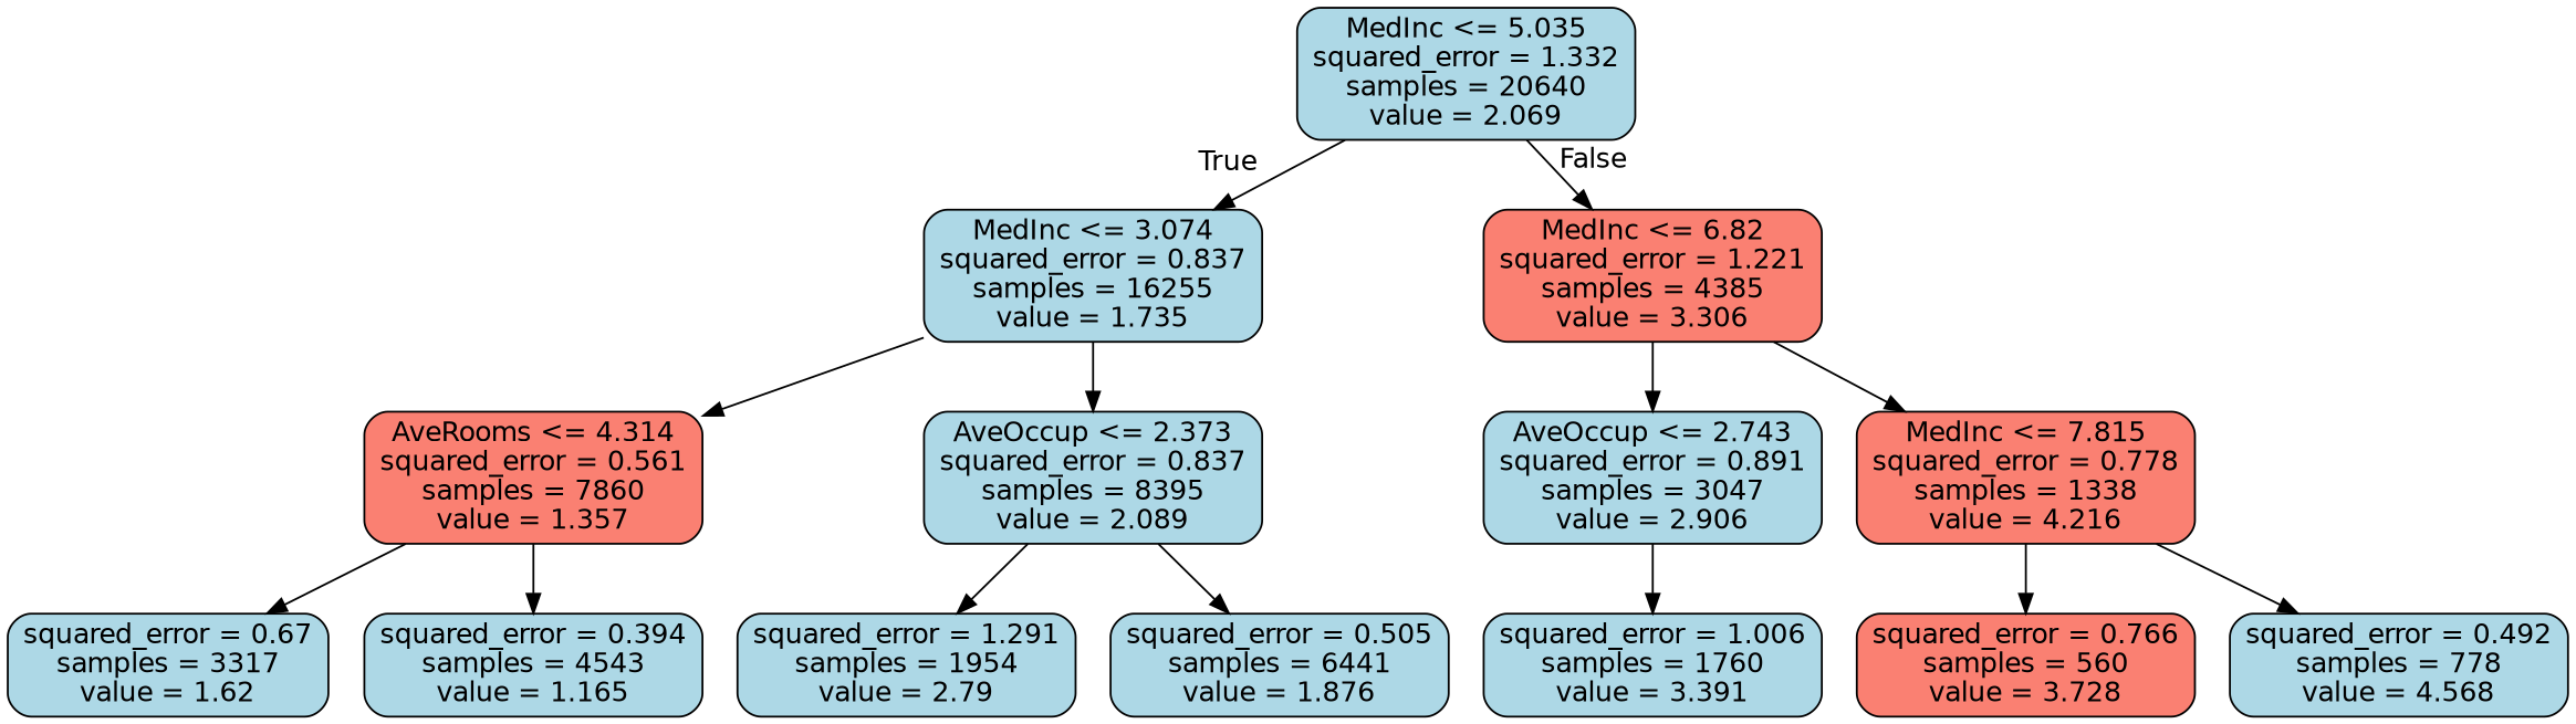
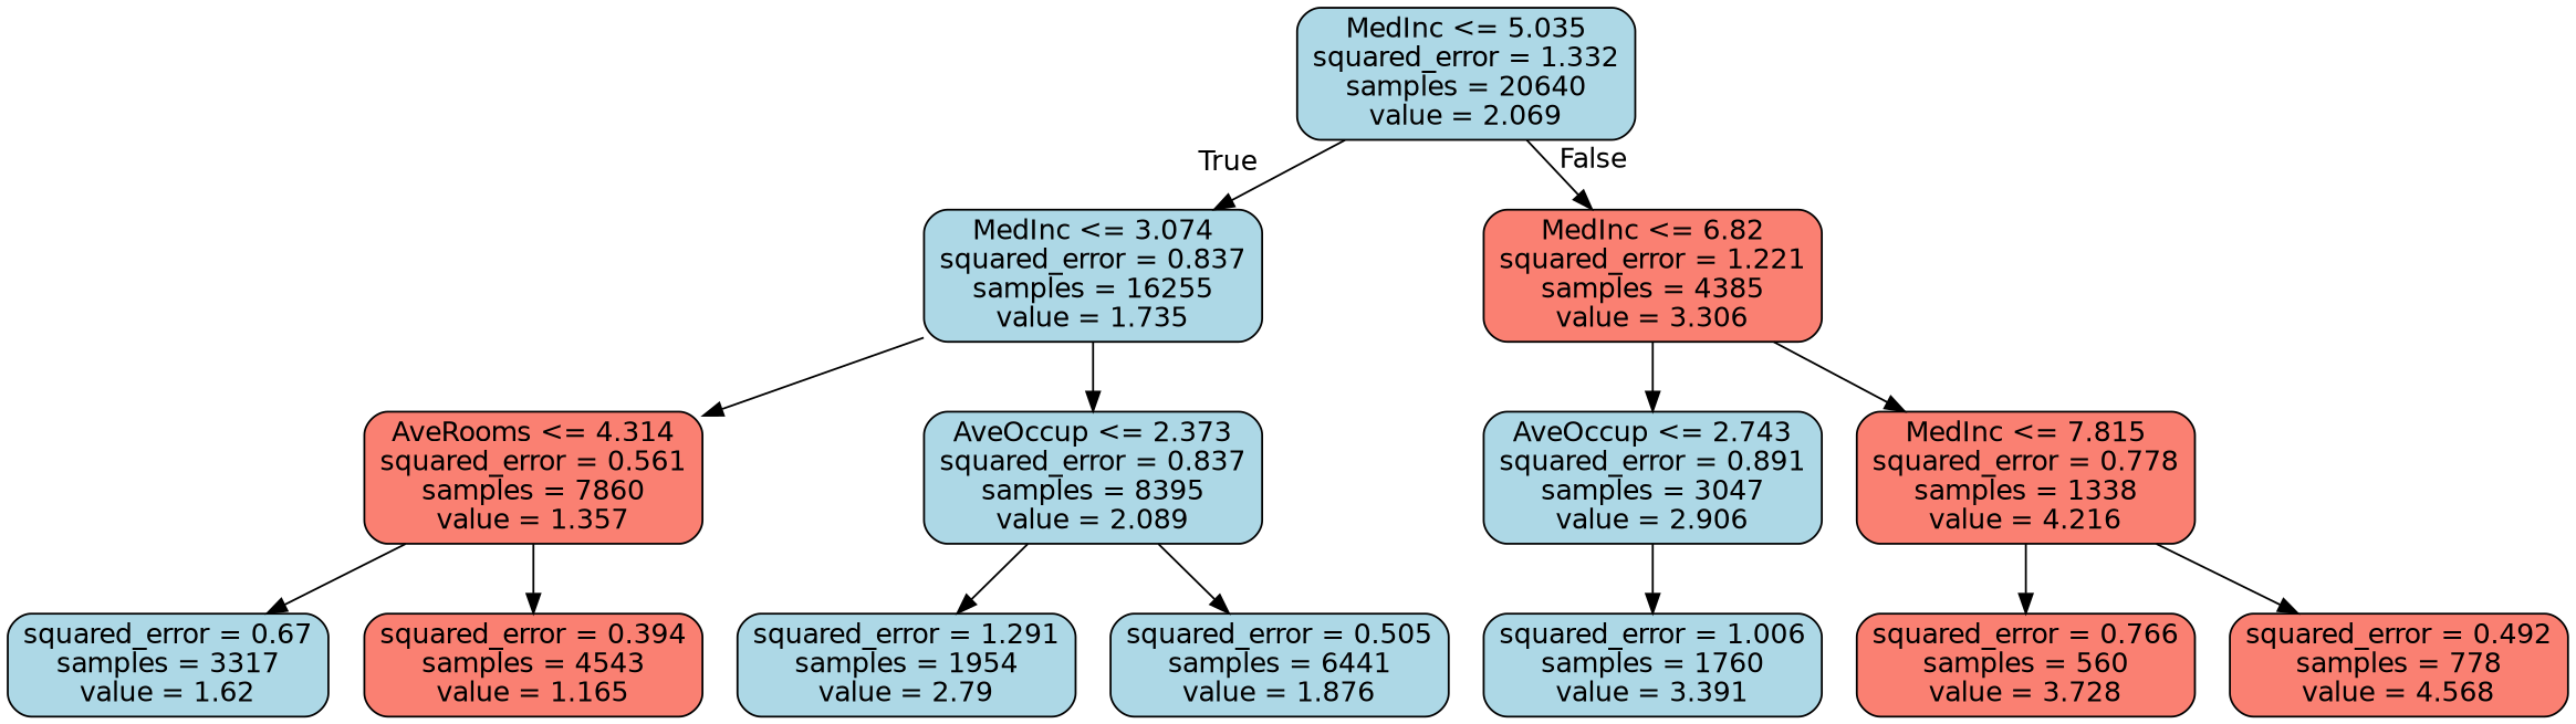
  digraph {
    node [color=black fillcolor=lightblue fontname=helvetica shape=box style="filled, rounded"]
    edge [fontname=helvetica]
    n1 [label="MedInc <= 5.035\nsquared_error = 1.332\nsamples = 20640\nvalue = 2.069"]
    n2 [label="MedInc <= 3.074\nsquared_error = 0.837\nsamples = 16255\nvalue = 1.735"]
    n3 [fillcolor=salmon label="MedInc <= 6.82\nsquared_error = 1.221\nsamples = 4385\nvalue = 3.306"]
    n4 [fillcolor=salmon label="AveRooms <= 4.314\nsquared_error = 0.561\nsamples = 7860\nvalue = 1.357"]
    n5 [label="AveOccup <= 2.373\nsquared_error = 0.837\nsamples = 8395\nvalue = 2.089"]
    n6 [label="AveOccup <= 2.743\nsquared_error = 0.891\nsamples = 3047\nvalue = 2.906"]
    n7 [fillcolor=salmon label="MedInc <= 7.815\nsquared_error = 0.778\nsamples = 1338\nvalue = 4.216"]
    n8 [label="squared_error = 0.67\nsamples = 3317\nvalue = 1.62"]
-   n9 [label="squared_error = 0.394\nsamples = 4543\nvalue = 1.165"]
+   n9 [fillcolor=salmon label="squared_error = 0.394\nsamples = 4543\nvalue = 1.165"]
    n10 [label="squared_error = 1.291\nsamples = 1954\nvalue = 2.79"]
    n11 [label="squared_error = 0.505\nsamples = 6441\nvalue = 1.876"]
    n12 [label="squared_error = 1.006\nsamples = 1760\nvalue = 3.391"]
    n13 [fillcolor=salmon label="squared_error = 0.766\nsamples = 560\nvalue = 3.728"]
-   n14 [label="squared_error = 0.492\nsamples = 778\nvalue = 4.568"]
+   n14 [fillcolor=salmon label="squared_error = 0.492\nsamples = 778\nvalue = 4.568"]
    n1 -> n2 [headlabel=True labelangle=45 labeldistance=2.5]
    n1 -> n3 [headlabel=False labelangle=-45 labeldistance=2.5]
    n2 -> n4
    n2 -> n5
    n3 -> n6
    n3 -> n7
    n4 -> n8
    n4 -> n9
    n5 -> n10
    n5 -> n11
    n6 -> n12
    n7 -> n13
    n7 -> n14
  }
